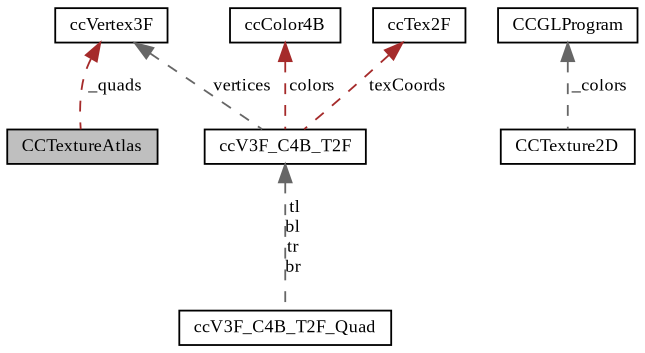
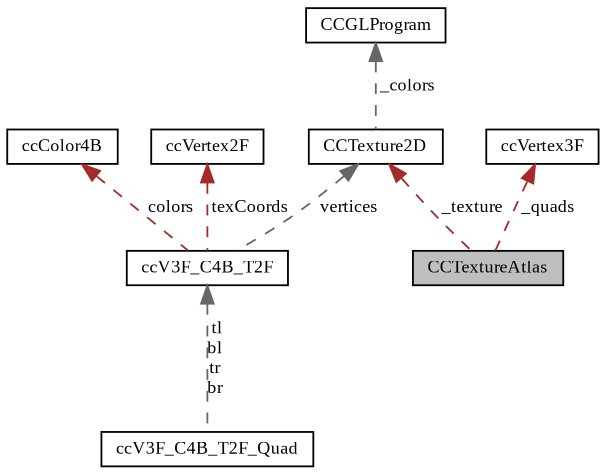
  digraph {
    fontname="Liberation Serif"
    node [color=black fontname="Liberation Serif" fontsize=10 shape=record]
    edge [color=brown dir=back fontname="Liberation Serif" fontsize=10 labelfontname=FreeSans labelfontsize=10 style=dashed]
    n1 [fillcolor=grey75 fontcolor=black height=0.2 label=CCTextureAtlas style=filled width=0.4]
    n2 [height=0.2 label=CCTexture2D width=0.4]
    n3 [height=0.2 label=CCGLProgram width=0.4]
    n4 [height=0.2 label=ccV3F_C4B_T2F_Quad width=0.4]
    n5 [height=0.2 label=ccV3F_C4B_T2F width=0.4]
    n6 [height=0.2 label=ccColor4B width=0.4]
    n7 [height=0.2 label=ccVertex3F width=0.4]
-   n8 [height=0.2 label=ccTex2F width=0.4]
+   n8 [height=0.2 label=ccVertex2F width=0.4]
+   n2 -> n1 [label=" _texture"]
    n3 -> n2 [color=gray40 label=" _colors"]
    n5 -> n4 [color=gray40 label=" tl\nbl\ntr\nbr"]
    n6 -> n5 [label=" colors"]
    n7 -> n1 [label=" _quads"]
-   n7 -> n5 [color=gray40 label=" vertices"]
+   n2 -> n5 [color=gray40 label=" vertices"]
    n8 -> n5 [label=" texCoords"]
  }
